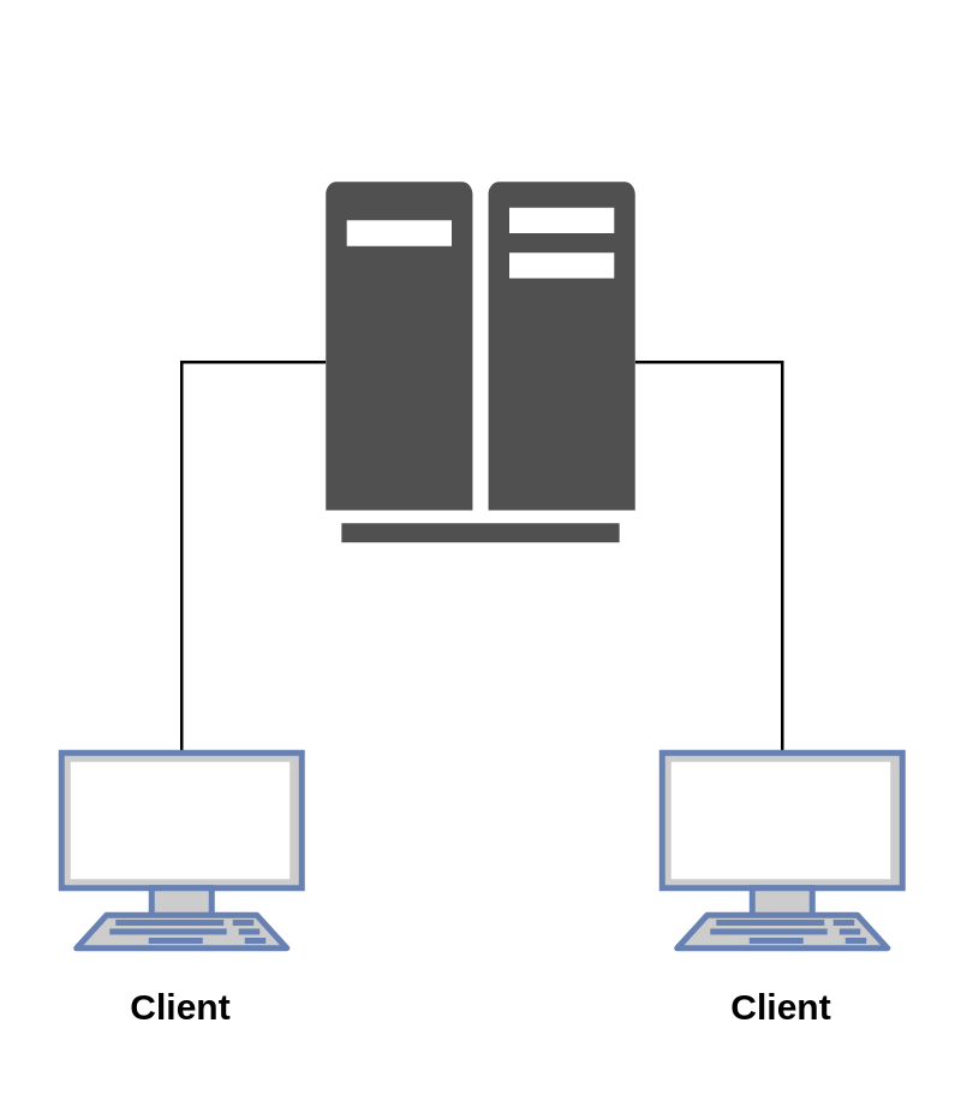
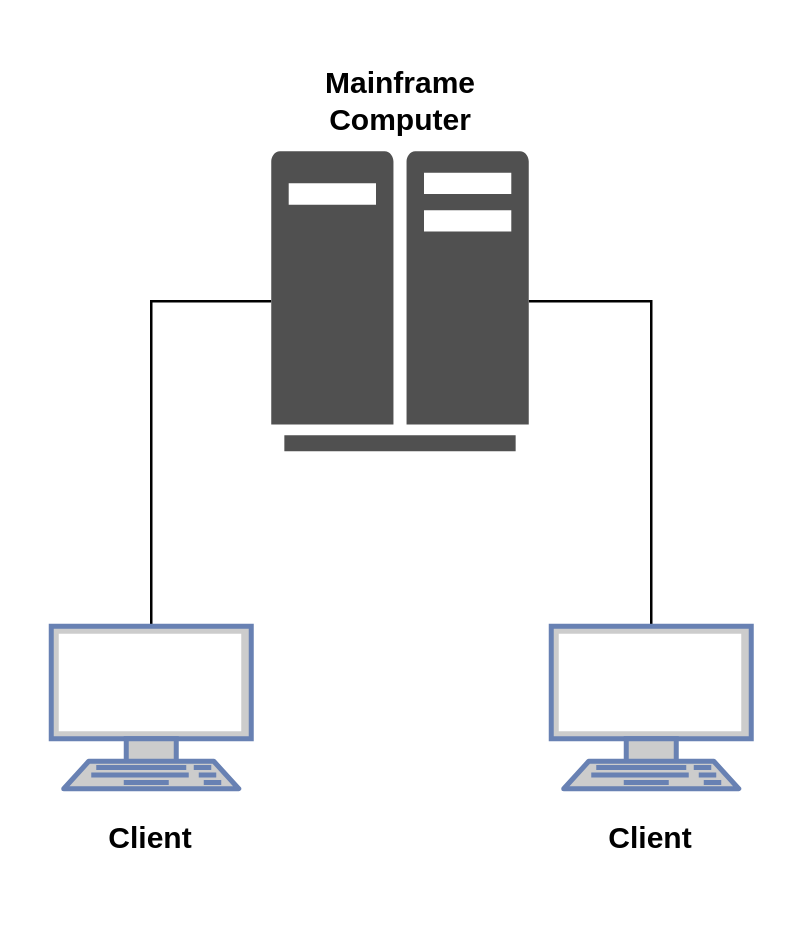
  <mxCell id="0" />
  <mxCell id="1" parent="0" />
  <mxCell id="2" style="edgeStyle=orthogonalEdgeStyle;rounded=0;orthogonalLoop=1;jettySize=auto;html=1;entryX=0.5;entryY=0;entryDx=0;entryDy=0;entryPerimeter=0;endArrow=none;endFill=0;" edge="1" parent="1" source="4" target="5"><mxGeometry relative="1" as="geometry" /></mxCell>
  <mxCell id="3" style="edgeStyle=orthogonalEdgeStyle;rounded=0;orthogonalLoop=1;jettySize=auto;html=1;endArrow=none;endFill=0;" edge="1" parent="1" source="4" target="6"><mxGeometry relative="1" as="geometry" /></mxCell>
  <mxCell id="4" value="" style="shadow=0;dashed=0;html=1;strokeColor=none;fillColor=#505050;labelPosition=center;verticalLabelPosition=bottom;verticalAlign=top;outlineConnect=0;align=center;shape=mxgraph.office.servers.mainframe_host;" vertex="1" parent="1"><mxGeometry x="108" y="60" width="103" height="120" as="geometry" /></mxCell>
  <mxCell id="5" value="" style="fontColor=#0066CC;verticalAlign=top;verticalLabelPosition=bottom;labelPosition=center;align=center;html=1;outlineConnect=0;fillColor=#CCCCCC;strokeColor=#6881B3;gradientColor=none;gradientDirection=north;strokeWidth=2;shape=mxgraph.networks.terminal;" vertex="1" parent="1"><mxGeometry x="20" y="250" width="80" height="65" as="geometry" /></mxCell>
  <mxCell id="6" value="" style="fontColor=#0066CC;verticalAlign=top;verticalLabelPosition=bottom;labelPosition=center;align=center;html=1;outlineConnect=0;fillColor=#CCCCCC;strokeColor=#6881B3;gradientColor=none;gradientDirection=north;strokeWidth=2;shape=mxgraph.networks.terminal;" vertex="1" parent="1"><mxGeometry x="220" y="250" width="80" height="65" as="geometry" /></mxCell>
+ <mxCell id="7" value="Mainframe&lt;br&gt;Computer&lt;br&gt;" style="text;html=1;strokeColor=none;fillColor=none;align=center;verticalAlign=middle;whiteSpace=wrap;rounded=0;fontStyle=1" vertex="1" parent="1"><mxGeometry x="119.5" y="20" width="80" height="40" as="geometry" /></mxCell>
  <mxCell id="8" value="Client&lt;br&gt;" style="text;html=1;strokeColor=none;fillColor=none;align=center;verticalAlign=middle;whiteSpace=wrap;rounded=0;fontStyle=1" vertex="1" parent="1"><mxGeometry x="20" y="320" width="80" height="30" as="geometry" /></mxCell>
  <mxCell id="9" value="Client&lt;br&gt;" style="text;html=1;strokeColor=none;fillColor=none;align=center;verticalAlign=middle;whiteSpace=wrap;rounded=0;fontStyle=1" vertex="1" parent="1"><mxGeometry x="220" y="320" width="80" height="30" as="geometry" /></mxCell>
